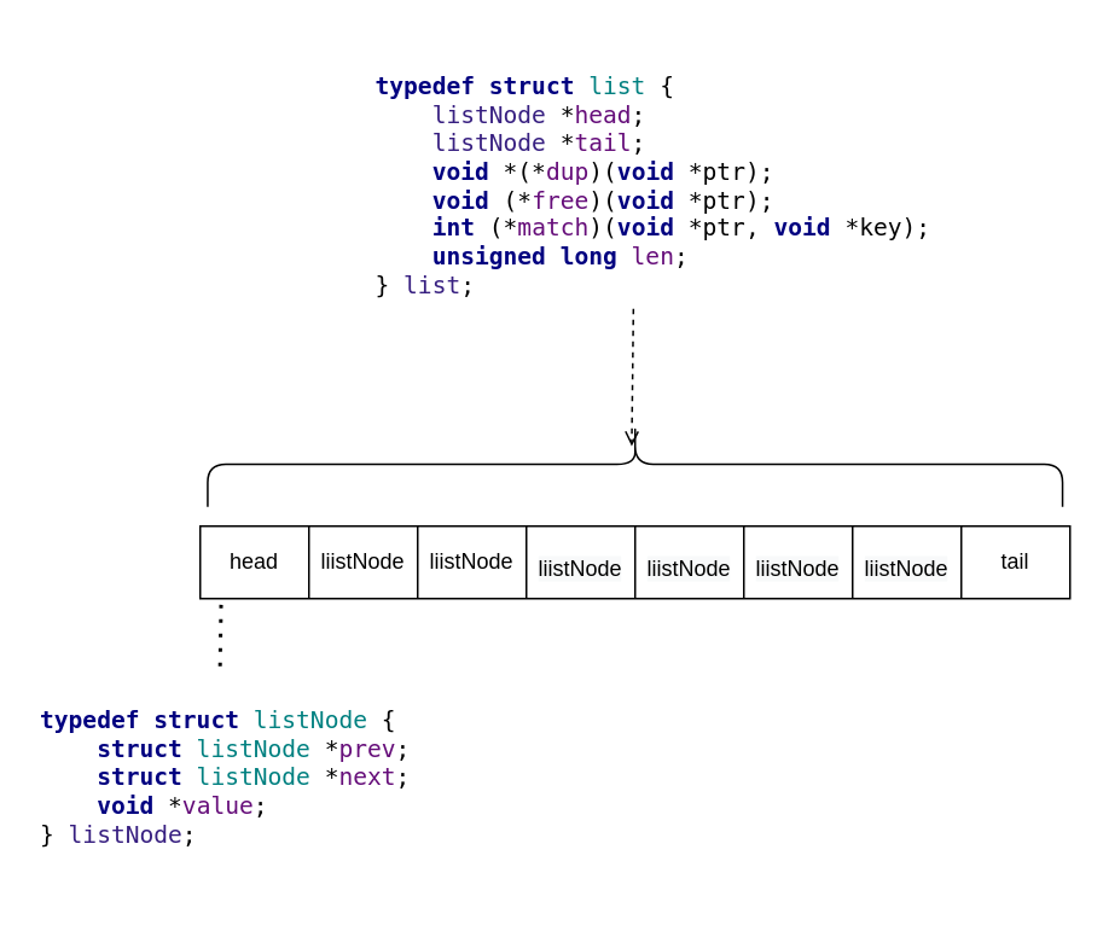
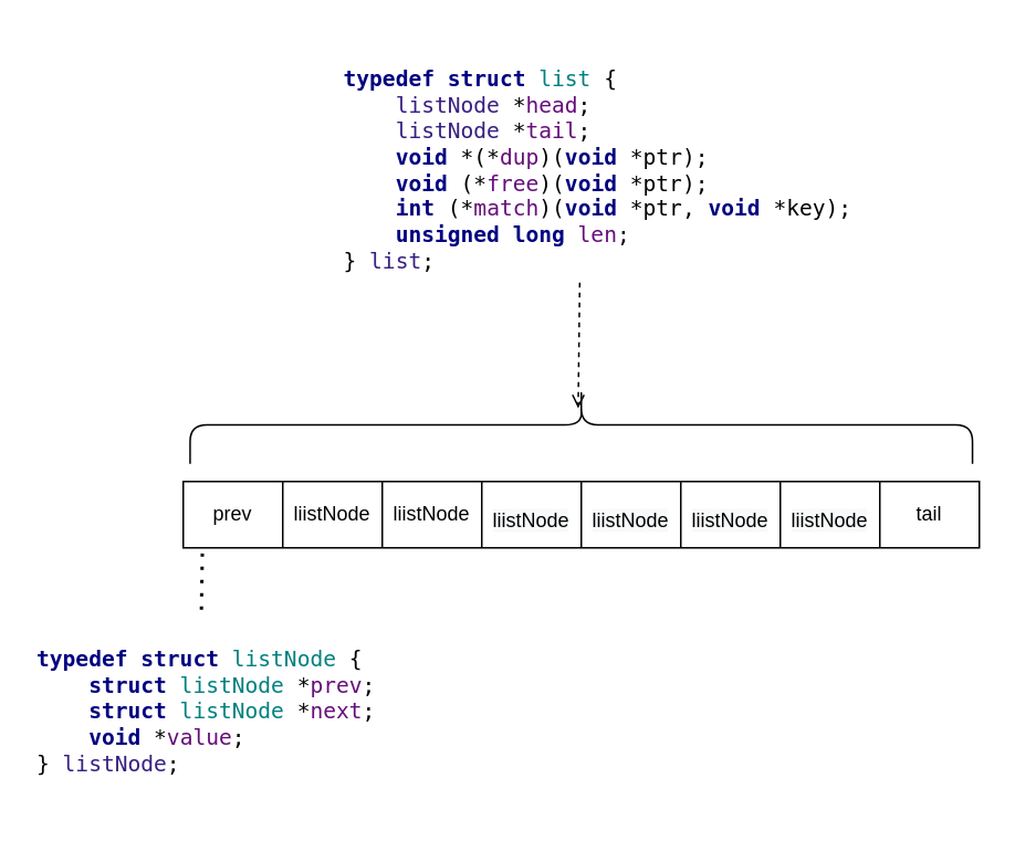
  <mxCell id="0" />
  <mxCell id="1" parent="0" />
  <mxCell id="2" value="" style="shape=table;startSize=0;container=1;collapsible=0;childLayout=tableLayout;" parent="1" vertex="1"><mxGeometry x="110" y="290" width="480" height="40" as="geometry" /></mxCell>
  <mxCell id="3" value="" style="shape=tableRow;horizontal=0;startSize=0;swimlaneHead=0;swimlaneBody=0;top=0;left=0;bottom=0;right=0;collapsible=0;dropTarget=0;fillColor=none;points=[[0,0.5],[1,0.5]];portConstraint=eastwest;" parent="2" vertex="1"><mxGeometry width="480" height="40" as="geometry" /></mxCell>
- <mxCell id="4" value="head" style="shape=partialRectangle;html=1;whiteSpace=wrap;connectable=0;overflow=hidden;fillColor=none;top=0;left=0;bottom=0;right=0;pointerEvents=1;" parent="3" vertex="1"><mxGeometry width="60" height="40" as="geometry"><mxRectangle width="60" height="40" as="alternateBounds" /></mxGeometry></mxCell>
+ <mxCell id="4" value="prev" style="shape=partialRectangle;html=1;whiteSpace=wrap;connectable=0;overflow=hidden;fillColor=none;top=0;left=0;bottom=0;right=0;pointerEvents=1;" parent="3" vertex="1"><mxGeometry width="60" height="40" as="geometry"><mxRectangle width="60" height="40" as="alternateBounds" /></mxGeometry></mxCell>
  <mxCell id="5" value="liistNode" style="shape=partialRectangle;html=1;whiteSpace=wrap;connectable=0;overflow=hidden;fillColor=none;top=0;left=0;bottom=0;right=0;pointerEvents=1;" parent="3" vertex="1"><mxGeometry x="60" width="60" height="40" as="geometry"><mxRectangle width="60" height="40" as="alternateBounds" /></mxGeometry></mxCell>
  <mxCell id="6" value="&lt;span style=&quot;&quot;&gt;liistNode&lt;/span&gt;" style="shape=partialRectangle;html=1;whiteSpace=wrap;connectable=0;overflow=hidden;fillColor=none;top=0;left=0;bottom=0;right=0;pointerEvents=1;" parent="3" vertex="1"><mxGeometry x="120" width="60" height="40" as="geometry"><mxRectangle width="60" height="40" as="alternateBounds" /></mxGeometry></mxCell>
  <mxCell id="7" value="&#10;&lt;span style=&quot;color: rgb(0, 0, 0); font-family: Helvetica; font-size: 12px; font-style: normal; font-variant-ligatures: normal; font-variant-caps: normal; font-weight: 400; letter-spacing: normal; orphans: 2; text-align: center; text-indent: 0px; text-transform: none; widows: 2; word-spacing: 0px; -webkit-text-stroke-width: 0px; background-color: rgb(248, 249, 250); text-decoration-thickness: initial; text-decoration-style: initial; text-decoration-color: initial; float: none; display: inline !important;&quot;&gt;liistNode&lt;/span&gt;&#10;&#10;" style="shape=partialRectangle;html=1;whiteSpace=wrap;connectable=0;overflow=hidden;fillColor=none;top=0;left=0;bottom=0;right=0;pointerEvents=1;" parent="3" vertex="1"><mxGeometry x="180" width="60" height="40" as="geometry"><mxRectangle width="60" height="40" as="alternateBounds" /></mxGeometry></mxCell>
  <mxCell id="8" value="&#10;&lt;span style=&quot;color: rgb(0, 0, 0); font-family: Helvetica; font-size: 12px; font-style: normal; font-variant-ligatures: normal; font-variant-caps: normal; font-weight: 400; letter-spacing: normal; orphans: 2; text-align: center; text-indent: 0px; text-transform: none; widows: 2; word-spacing: 0px; -webkit-text-stroke-width: 0px; background-color: rgb(248, 249, 250); text-decoration-thickness: initial; text-decoration-style: initial; text-decoration-color: initial; float: none; display: inline !important;&quot;&gt;liistNode&lt;/span&gt;&#10;&#10;" style="shape=partialRectangle;html=1;whiteSpace=wrap;connectable=0;overflow=hidden;fillColor=none;top=0;left=0;bottom=0;right=0;pointerEvents=1;" parent="3" vertex="1"><mxGeometry x="240" width="60" height="40" as="geometry"><mxRectangle width="60" height="40" as="alternateBounds" /></mxGeometry></mxCell>
  <mxCell id="9" value="&#10;&lt;span style=&quot;color: rgb(0, 0, 0); font-family: Helvetica; font-size: 12px; font-style: normal; font-variant-ligatures: normal; font-variant-caps: normal; font-weight: 400; letter-spacing: normal; orphans: 2; text-align: center; text-indent: 0px; text-transform: none; widows: 2; word-spacing: 0px; -webkit-text-stroke-width: 0px; background-color: rgb(248, 249, 250); text-decoration-thickness: initial; text-decoration-style: initial; text-decoration-color: initial; float: none; display: inline !important;&quot;&gt;liistNode&lt;/span&gt;&#10;&#10;" style="shape=partialRectangle;html=1;whiteSpace=wrap;connectable=0;overflow=hidden;fillColor=none;top=0;left=0;bottom=0;right=0;pointerEvents=1;" parent="3" vertex="1"><mxGeometry x="300" width="60" height="40" as="geometry"><mxRectangle width="60" height="40" as="alternateBounds" /></mxGeometry></mxCell>
  <mxCell id="10" value="&#10;&lt;span style=&quot;color: rgb(0, 0, 0); font-family: Helvetica; font-size: 12px; font-style: normal; font-variant-ligatures: normal; font-variant-caps: normal; font-weight: 400; letter-spacing: normal; orphans: 2; text-align: center; text-indent: 0px; text-transform: none; widows: 2; word-spacing: 0px; -webkit-text-stroke-width: 0px; background-color: rgb(248, 249, 250); text-decoration-thickness: initial; text-decoration-style: initial; text-decoration-color: initial; float: none; display: inline !important;&quot;&gt;liistNode&lt;/span&gt;&#10;&#10;" style="shape=partialRectangle;html=1;whiteSpace=wrap;connectable=0;overflow=hidden;fillColor=none;top=0;left=0;bottom=0;right=0;pointerEvents=1;" parent="3" vertex="1"><mxGeometry x="360" width="60" height="40" as="geometry"><mxRectangle width="60" height="40" as="alternateBounds" /></mxGeometry></mxCell>
  <mxCell id="11" value="tail" style="shape=partialRectangle;html=1;whiteSpace=wrap;connectable=0;overflow=hidden;fillColor=none;top=0;left=0;bottom=0;right=0;pointerEvents=1;" parent="3" vertex="1"><mxGeometry x="420" width="60" height="40" as="geometry"><mxRectangle width="60" height="40" as="alternateBounds" /></mxGeometry></mxCell>
  <mxCell id="12" value="" style="endArrow=none;dashed=1;html=1;dashPattern=1 3;strokeWidth=2;rounded=0;exitX=0.024;exitY=1.085;exitDx=0;exitDy=0;exitPerimeter=0;" parent="1" source="3" target="13" edge="1"><mxGeometry width="50" height="50" relative="1" as="geometry"><mxPoint x="270" y="150" as="sourcePoint" /><mxPoint x="210" y="130" as="targetPoint" /></mxGeometry></mxCell>
  <mxCell id="13" value="&lt;pre style=&quot;background-color:#ffffff;color:#000000;font-family:'JetBrains Mono',monospace;font-size:9.8pt;&quot;&gt;&lt;span style=&quot;color:#000080;font-weight:bold;&quot;&gt;typedef struct &lt;/span&gt;&lt;span style=&quot;color:#008080;&quot;&gt;listNode &lt;/span&gt;{&lt;br&gt;    &lt;span style=&quot;color:#000080;font-weight:bold;&quot;&gt;struct &lt;/span&gt;&lt;span style=&quot;color:#008080;&quot;&gt;listNode &lt;/span&gt;*&lt;span style=&quot;color:#660e7a;&quot;&gt;prev&lt;/span&gt;;&lt;br&gt;    &lt;span style=&quot;color:#000080;font-weight:bold;&quot;&gt;struct &lt;/span&gt;&lt;span style=&quot;color:#008080;&quot;&gt;listNode &lt;/span&gt;*&lt;span style=&quot;color:#660e7a;&quot;&gt;next&lt;/span&gt;;&lt;br&gt;    &lt;span style=&quot;color:#000080;font-weight:bold;&quot;&gt;void &lt;/span&gt;*&lt;span style=&quot;color:#660e7a;&quot;&gt;value&lt;/span&gt;;&lt;br&gt;} &lt;span style=&quot;color:#371f80;&quot;&gt;listNode&lt;/span&gt;;&lt;/pre&gt;" style="text;whiteSpace=wrap;html=1;" parent="1" vertex="1"><mxGeometry x="20" y="370" width="200" height="110" as="geometry" /></mxCell>
  <mxCell id="14" value="&lt;pre style=&quot;background-color:#ffffff;color:#000000;font-family:'JetBrains Mono',monospace;font-size:9.8pt;&quot;&gt;&lt;span style=&quot;color:#000080;font-weight:bold;&quot;&gt;typedef struct &lt;/span&gt;&lt;span style=&quot;color:#008080;&quot;&gt;list &lt;/span&gt;{&lt;br&gt;    &lt;span style=&quot;color:#371f80;&quot;&gt;listNode &lt;/span&gt;*&lt;span style=&quot;color:#660e7a;&quot;&gt;head&lt;/span&gt;;&lt;br&gt;    &lt;span style=&quot;color:#371f80;&quot;&gt;listNode &lt;/span&gt;*&lt;span style=&quot;color:#660e7a;&quot;&gt;tail&lt;/span&gt;;&lt;br&gt;    &lt;span style=&quot;color:#000080;font-weight:bold;&quot;&gt;void &lt;/span&gt;*(*&lt;span style=&quot;color:#660e7a;&quot;&gt;dup&lt;/span&gt;)(&lt;span style=&quot;color:#000080;font-weight:bold;&quot;&gt;void &lt;/span&gt;*ptr);&lt;br&gt;    &lt;span style=&quot;color:#000080;font-weight:bold;&quot;&gt;void &lt;/span&gt;(*&lt;span style=&quot;color:#660e7a;&quot;&gt;free&lt;/span&gt;)(&lt;span style=&quot;color:#000080;font-weight:bold;&quot;&gt;void &lt;/span&gt;*ptr);&lt;br&gt;    &lt;span style=&quot;color:#000080;font-weight:bold;&quot;&gt;int &lt;/span&gt;(*&lt;span style=&quot;color:#660e7a;&quot;&gt;match&lt;/span&gt;)(&lt;span style=&quot;color:#000080;font-weight:bold;&quot;&gt;void &lt;/span&gt;*ptr, &lt;span style=&quot;color:#000080;font-weight:bold;&quot;&gt;void &lt;/span&gt;*key);&lt;br&gt;    &lt;span style=&quot;color:#000080;font-weight:bold;&quot;&gt;unsigned long &lt;/span&gt;&lt;span style=&quot;color:#660e7a;&quot;&gt;len&lt;/span&gt;;&lt;br&gt;} &lt;span style=&quot;color:#371f80;&quot;&gt;list&lt;/span&gt;;&lt;/pre&gt;" style="text;whiteSpace=wrap;html=1;" parent="1" vertex="1"><mxGeometry x="205" y="20" width="290" height="150" as="geometry" /></mxCell>
  <mxCell id="15" value="" style="html=1;verticalAlign=bottom;labelBackgroundColor=none;endArrow=open;endFill=0;dashed=1;rounded=0;entryX=0.285;entryY=0.504;entryDx=0;entryDy=0;entryPerimeter=0;" parent="1" source="14" target="16" edge="1"><mxGeometry width="160" relative="1" as="geometry"><mxPoint x="-80" y="430" as="sourcePoint" /><mxPoint x="80" y="430" as="targetPoint" /></mxGeometry></mxCell>
  <mxCell id="16" value="" style="shape=curlyBracket;whiteSpace=wrap;html=1;rounded=1;rotation=90;size=0.5;" parent="1" vertex="1"><mxGeometry x="326.62" y="20" width="46.77" height="471.74" as="geometry" /></mxCell>
